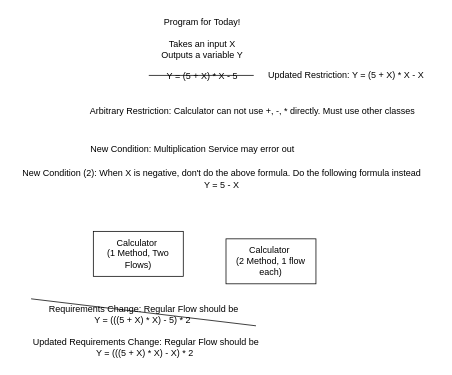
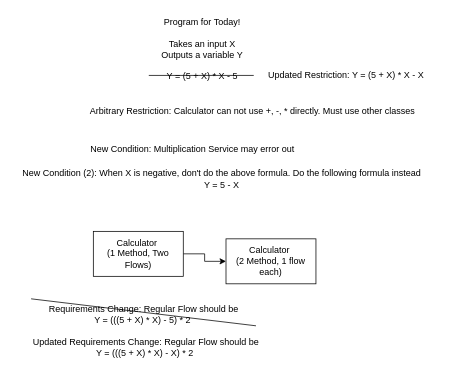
  <mxCell id="0" />
  <mxCell id="1" parent="0" />
  <mxCell id="2" value="Program for Today!&lt;br&gt;&lt;br&gt;Takes an input X&lt;br&gt;Outputs a variable Y&lt;br&gt;&lt;br&gt;Y = (5 + X) * X - 5" style="text;html=1;align=center;verticalAlign=middle;resizable=0;points=[];autosize=1;" parent="1" vertex="1"><mxGeometry x="209" y="20" width="120" height="90" as="geometry" /></mxCell>
  <mxCell id="3" value="Arbitrary Restriction: Calculator can not use +, -, * directly. Must use other classes" style="text;html=1;align=center;verticalAlign=middle;resizable=0;points=[];autosize=1;" parent="1" vertex="1"><mxGeometry x="111" y="138" width="450" height="20" as="geometry" /></mxCell>
  <mxCell id="4" value="New Condition: Multiplication Service may error out" style="text;html=1;align=center;verticalAlign=middle;resizable=0;points=[];autosize=1;" parent="1" vertex="1"><mxGeometry x="111" y="188" width="290" height="20" as="geometry" /></mxCell>
  <mxCell id="5" value="New Condition (2): When X is negative, don't do the above formula. Do the following formula instead&lt;br&gt;Y = 5 - X" style="text;html=1;align=center;verticalAlign=middle;resizable=0;points=[];autosize=1;" parent="1" vertex="1"><mxGeometry x="20" y="223" width="550" height="30" as="geometry" /></mxCell>
+ <mxCell id="6" style="edgeStyle=orthogonalEdgeStyle;rounded=0;orthogonalLoop=1;jettySize=auto;html=1;entryX=0;entryY=0.5;entryDx=0;entryDy=0;" parent="1" source="7" target="8" edge="1"><mxGeometry relative="1" as="geometry" /></mxCell>
  <mxCell id="7" value="Calculator&amp;nbsp;&lt;br&gt;(1 Method, Two Flows)" style="rounded=0;whiteSpace=wrap;html=1;" parent="1" vertex="1"><mxGeometry x="124" y="308" width="120" height="60" as="geometry" /></mxCell>
  <mxCell id="8" value="Calculator&amp;nbsp;&lt;br&gt;(2 Method, 1 flow each)" style="rounded=0;whiteSpace=wrap;html=1;" parent="1" vertex="1"><mxGeometry x="301" y="318" width="120" height="60" as="geometry" /></mxCell>
  <mxCell id="9" value="Requirements Change: Regular Flow should be&lt;br&gt;Y = (((5 + X) * X) - 5) * 2&amp;nbsp;" style="text;html=1;align=center;verticalAlign=middle;resizable=0;points=[];autosize=1;" parent="1" vertex="1"><mxGeometry x="56" y="404" width="270" height="30" as="geometry" /></mxCell>
  <mxCell id="10" value="" style="endArrow=none;html=1;" edge="1" parent="1"><mxGeometry width="50" height="50" relative="1" as="geometry"><mxPoint x="198" y="100" as="sourcePoint" /><mxPoint x="338" y="100" as="targetPoint" /></mxGeometry></mxCell>
  <mxCell id="11" value="Updated Restriction: Y = (5 + X) * X - X" style="text;html=1;align=center;verticalAlign=middle;resizable=0;points=[];autosize=1;" vertex="1" parent="1"><mxGeometry x="341" y="90" width="240" height="20" as="geometry" /></mxCell>
  <mxCell id="12" value="" style="endArrow=none;html=1;" edge="1" parent="1"><mxGeometry width="50" height="50" relative="1" as="geometry"><mxPoint x="41" y="398" as="sourcePoint" /><mxPoint x="341" y="434" as="targetPoint" /></mxGeometry></mxCell>
  <mxCell id="13" value="Updated Requirements Change: Regular Flow should be&lt;br&gt;Y = (((5 + X) * X) - X) * 2&amp;nbsp;" style="text;html=1;align=center;verticalAlign=middle;resizable=0;points=[];autosize=1;" vertex="1" parent="1"><mxGeometry x="34" y="448" width="320" height="30" as="geometry" /></mxCell>
